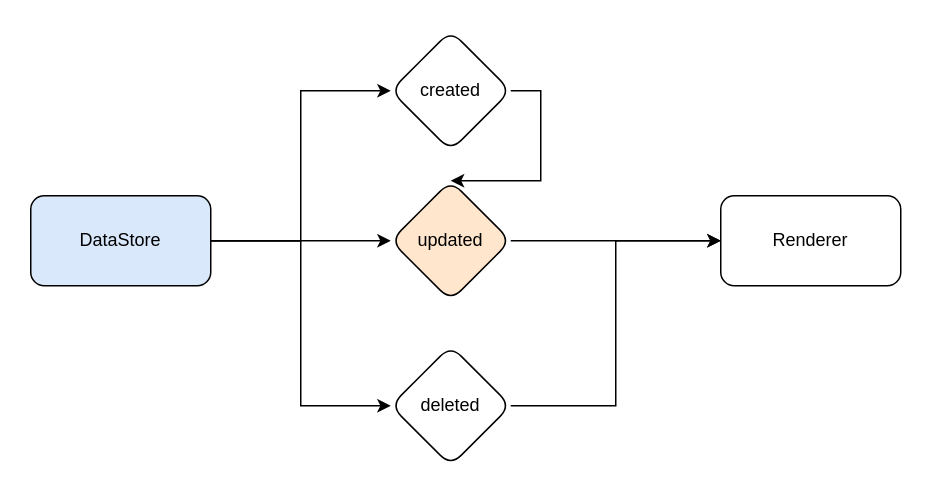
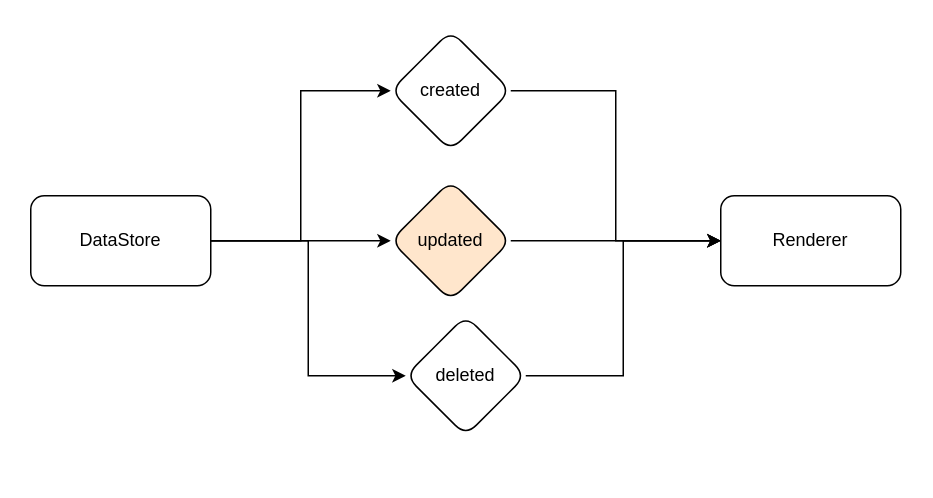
  <mxCell id="0" />
  <mxCell id="1" parent="0" />
  <mxCell id="2" value="" style="edgeStyle=orthogonalEdgeStyle;rounded=0;orthogonalLoop=1;jettySize=auto;html=1;" parent="1" source="5" target="7" edge="1"><mxGeometry relative="1" as="geometry"><Array as="points"><mxPoint x="200" y="160" /><mxPoint x="200" y="60" /></Array></mxGeometry></mxCell>
  <mxCell id="3" style="edgeStyle=orthogonalEdgeStyle;rounded=0;orthogonalLoop=1;jettySize=auto;html=1;entryX=0;entryY=0.5;entryDx=0;entryDy=0;" parent="1" source="5" target="11" edge="1"><mxGeometry relative="1" as="geometry" /></mxCell>
  <mxCell id="4" style="edgeStyle=orthogonalEdgeStyle;rounded=0;orthogonalLoop=1;jettySize=auto;html=1;entryX=0;entryY=0.5;entryDx=0;entryDy=0;" parent="1" source="5" target="9" edge="1"><mxGeometry relative="1" as="geometry" /></mxCell>
- <mxCell id="5" value="DataStore" style="rounded=1;whiteSpace=wrap;html=1;fillColor=#dae8fc;" parent="1" vertex="1"><mxGeometry x="20" y="130" width="120" height="60" as="geometry" /></mxCell>
- <mxCell id="6" style="edgeStyle=orthogonalEdgeStyle;rounded=0;orthogonalLoop=1;jettySize=auto;html=1;exitX=1;exitY=0.5;exitDx=0;exitDy=0;" edge="1" parent="1" source="7" target="9"><mxGeometry relative="1" as="geometry" /></mxCell>
+ <mxCell id="5" value="DataStore" style="rounded=1;whiteSpace=wrap;html=1;" parent="1" vertex="1"><mxGeometry x="20" y="130" width="120" height="60" as="geometry" /></mxCell>
+ <mxCell id="6" style="edgeStyle=orthogonalEdgeStyle;rounded=0;orthogonalLoop=1;jettySize=auto;html=1;exitX=1;exitY=0.5;exitDx=0;exitDy=0;entryX=0;entryY=0.5;entryDx=0;entryDy=0;" edge="1" parent="1" source="7" target="12"><mxGeometry relative="1" as="geometry" /></mxCell>
  <mxCell id="7" value="created" style="rhombus;whiteSpace=wrap;html=1;rounded=1;" parent="1" vertex="1"><mxGeometry x="260" y="20" width="80" height="80" as="geometry" /></mxCell>
  <mxCell id="8" style="edgeStyle=orthogonalEdgeStyle;rounded=0;orthogonalLoop=1;jettySize=auto;html=1;entryX=0;entryY=0.5;entryDx=0;entryDy=0;" edge="1" parent="1" source="9" target="12"><mxGeometry relative="1" as="geometry" /></mxCell>
  <mxCell id="9" value="updated" style="rhombus;whiteSpace=wrap;html=1;rounded=1;fillColor=#ffe6cc;" parent="1" vertex="1"><mxGeometry x="260" y="120" width="80" height="80" as="geometry" /></mxCell>
  <mxCell id="10" style="edgeStyle=orthogonalEdgeStyle;rounded=0;orthogonalLoop=1;jettySize=auto;html=1;exitX=1;exitY=0.5;exitDx=0;exitDy=0;entryX=0;entryY=0.5;entryDx=0;entryDy=0;" edge="1" parent="1" source="11" target="12"><mxGeometry relative="1" as="geometry" /></mxCell>
- <mxCell id="11" value="deleted" style="rhombus;whiteSpace=wrap;html=1;rounded=1;" parent="1" vertex="1"><mxGeometry x="260" y="230" width="80" height="80" as="geometry" /></mxCell>
+ <mxCell id="11" value="deleted" style="rhombus;whiteSpace=wrap;html=1;rounded=1;" parent="1" vertex="1"><mxGeometry x="270" y="210" width="80" height="80" as="geometry" /></mxCell>
  <mxCell id="12" value="Renderer" style="rounded=1;whiteSpace=wrap;html=1;" vertex="1" parent="1"><mxGeometry x="480" y="130" width="120" height="60" as="geometry" /></mxCell>
